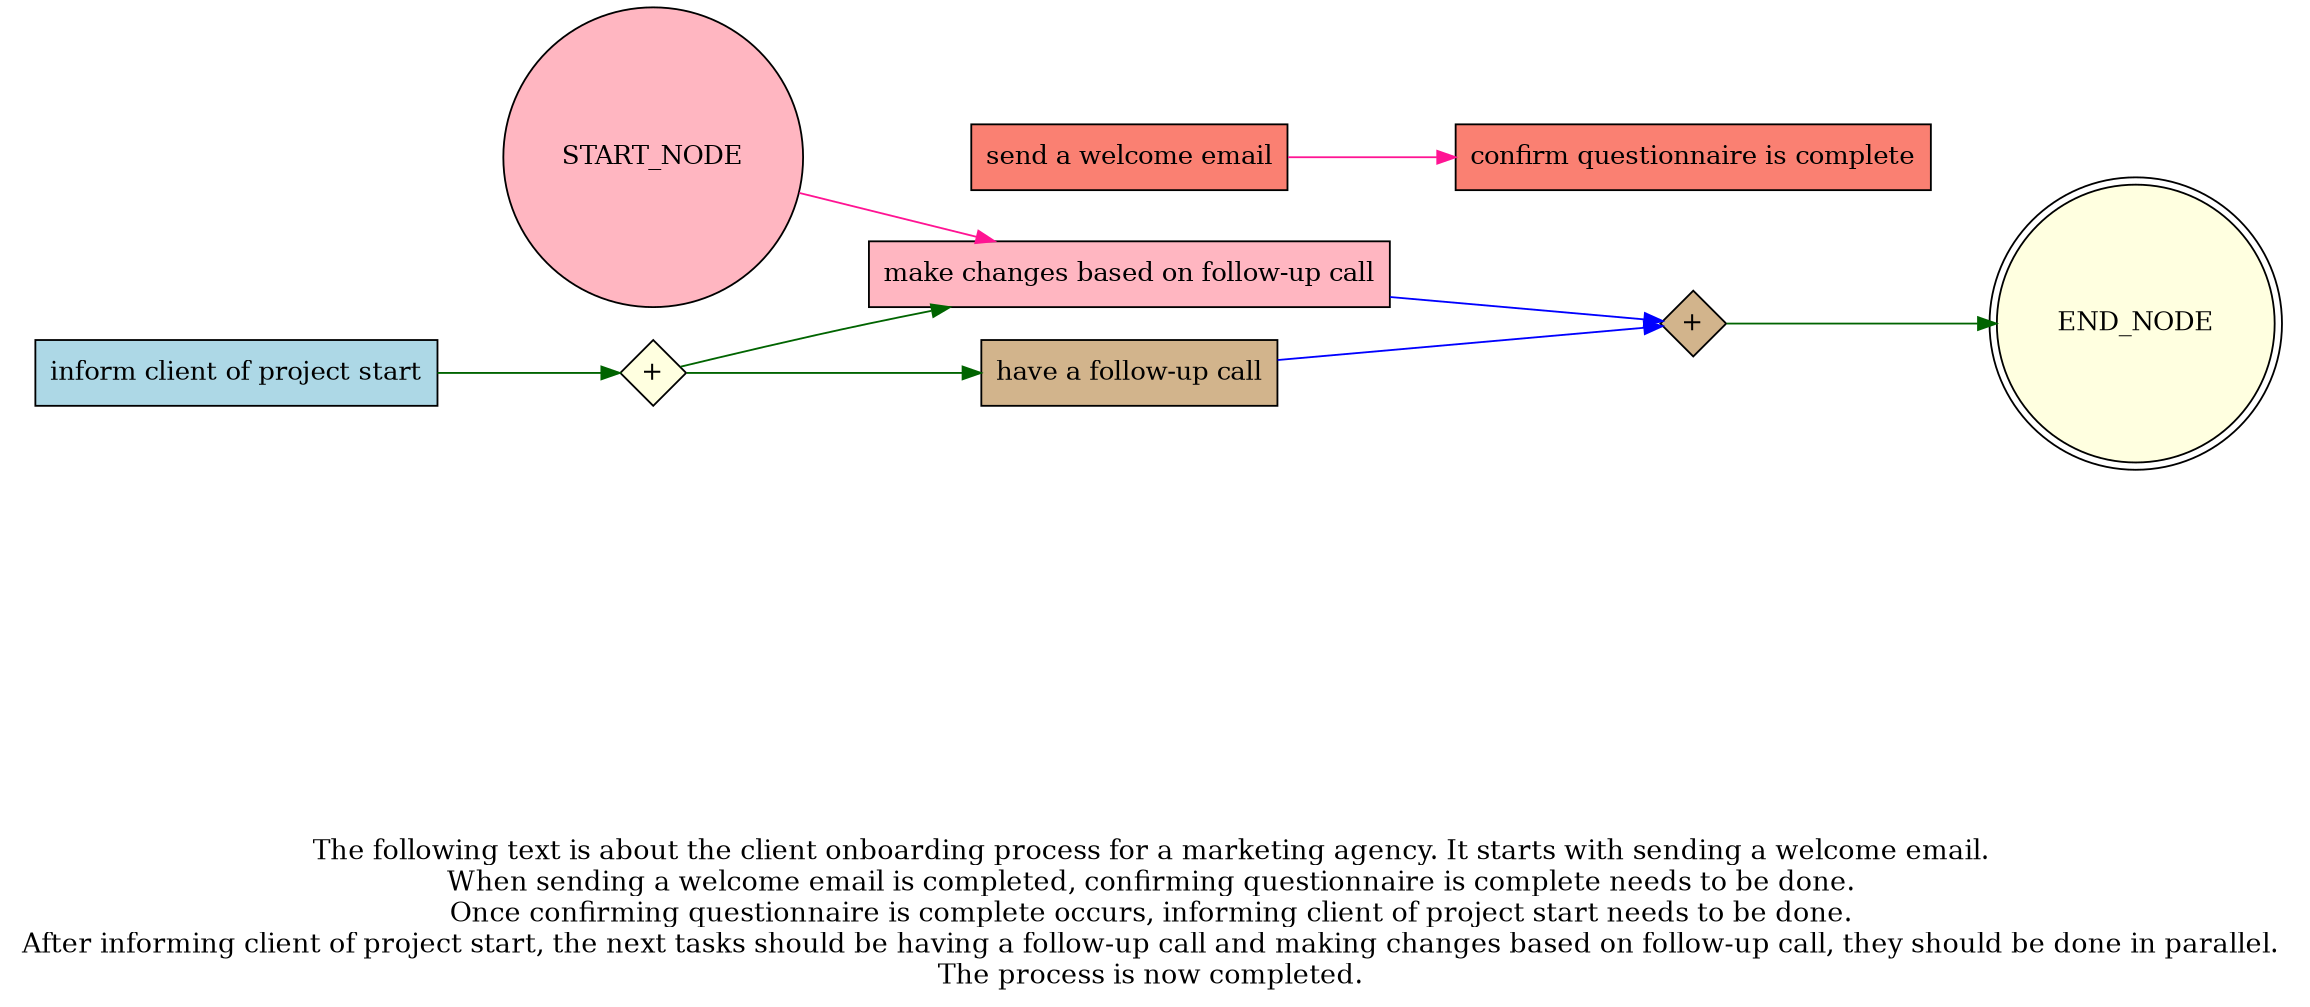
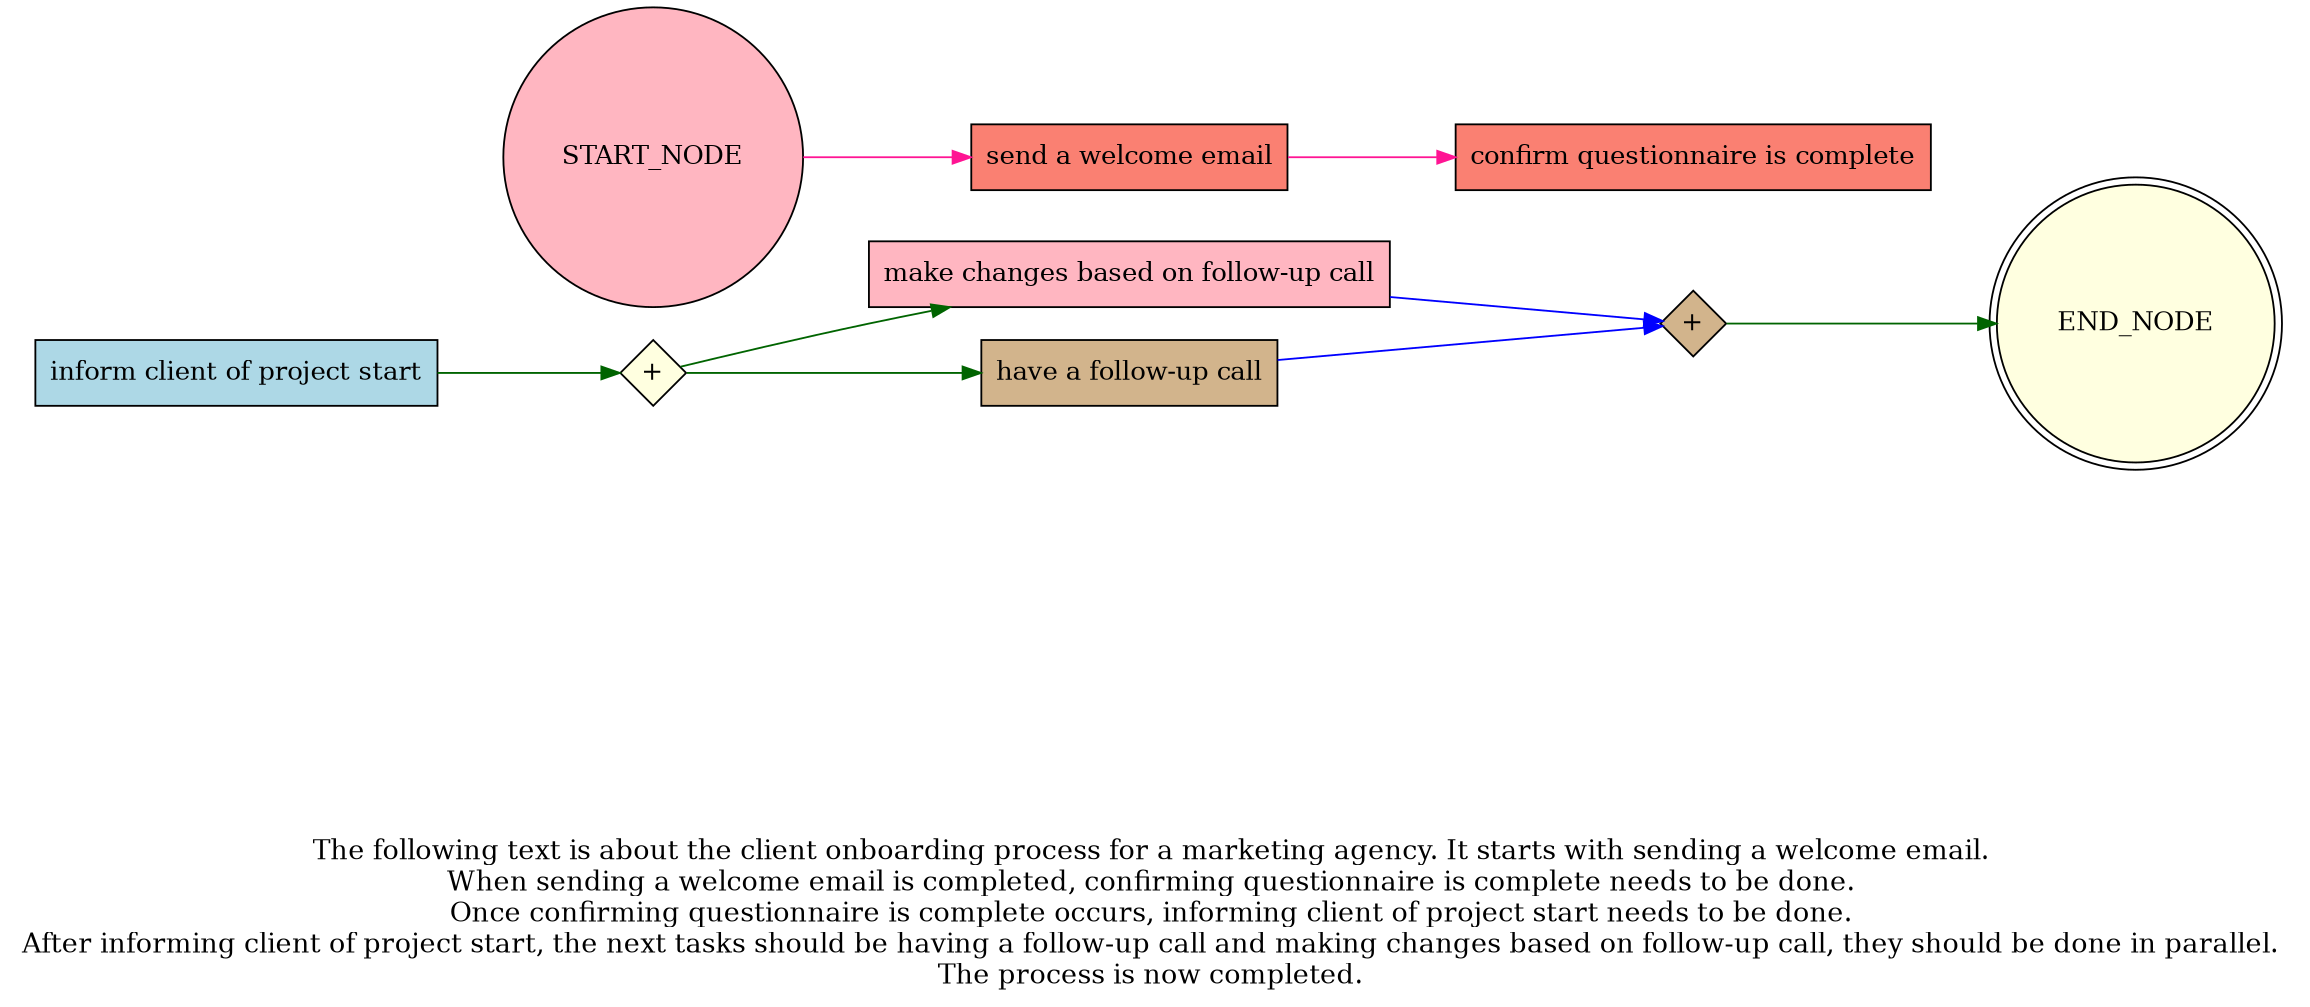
  digraph {
    fontsize=15
    label="\n\n\nThe following text is about the client onboarding process for a marketing agency. It starts with sending a welcome email. \nWhen sending a welcome email is completed, confirming questionnaire is complete needs to be done. \nOnce confirming questionnaire is complete occurs, informing client of project start needs to be done. \nAfter informing client of project start, the next tasks should be having a follow-up call and making changes based on follow-up call, they should be done in parallel. \nThe process is now completed. \n"
    rankdir=LR
    node [fillcolor=salmon shape=box style=filled]
    edge [color=darkgreen]
    "send a welcome email"
    "confirm questionnaire is complete"
    "inform client of project start" [fillcolor=lightblue]
    n4 [fillcolor=lightyellow fixedsize=true label="+" shape=diamond width=0.5]
    "have a follow-up call" [fillcolor=tan]
    "make changes based on follow-up call" [fillcolor=lightpink]
    n7 [fillcolor=tan fixedsize=true label="+" shape=diamond width=0.5]
    END_NODE [fillcolor=lightyellow shape=doublecircle width=0.2]
    START_NODE [fillcolor=lightpink shape=circle width=0.3]
    subgraph sub_1 {
      "send a welcome email"
      "confirm questionnaire is complete"
      "inform client of project start"
      n4
      "have a follow-up call"
      "make changes based on follow-up call"
      n7
    }
    "send a welcome email" -> "confirm questionnaire is complete" [color=deeppink]
    "inform client of project start" -> n4
    n4 -> "have a follow-up call"
    n4 -> "make changes based on follow-up call"
    "have a follow-up call" -> n7 [color=blue]
    "make changes based on follow-up call" -> n7 [color=blue]
    n7 -> END_NODE
-   START_NODE -> "make changes based on follow-up call" [color=deeppink]
+   START_NODE -> "send a welcome email" [color=deeppink]
  }
